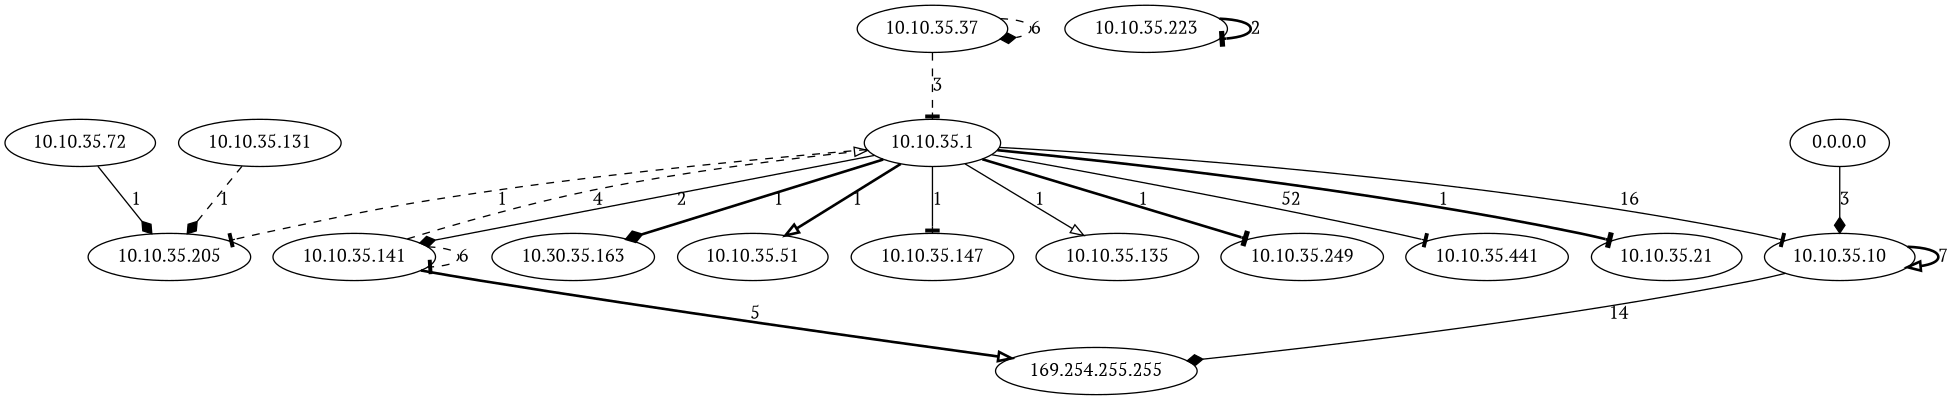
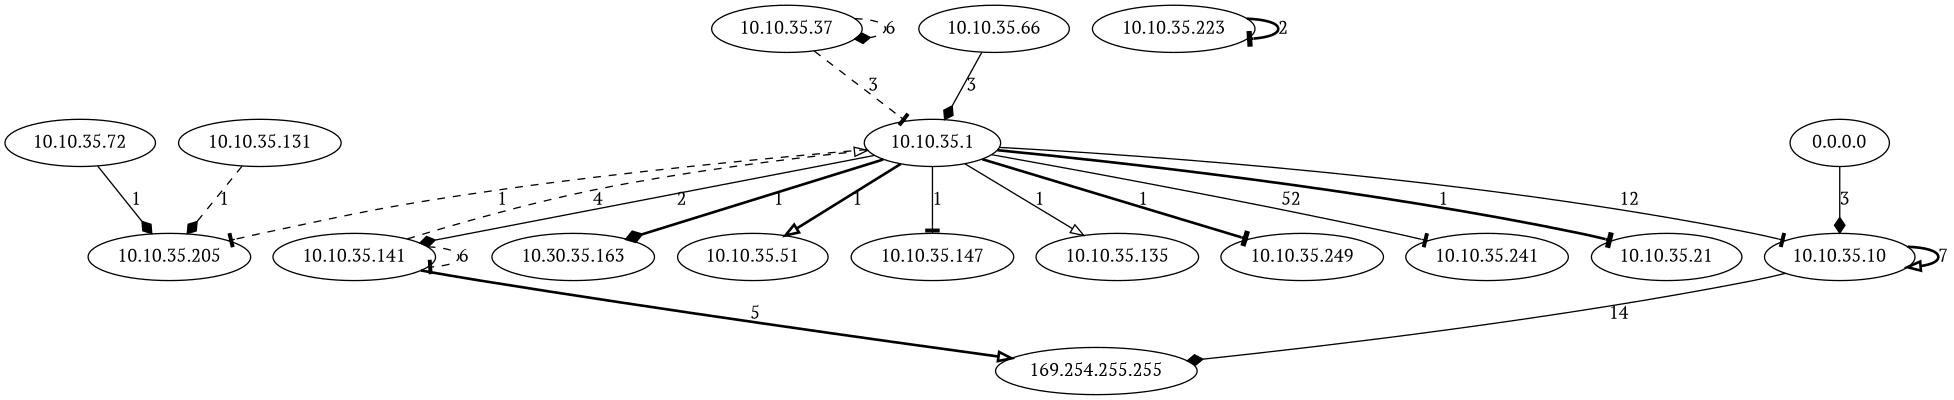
  digraph {
    fontname="PT Serif"
    node [fontname="PT Serif"]
    edge [arrowhead=tee fontname="PT Serif" style=solid]
    "10.10.35.72"
    "10.10.35.205"
    "10.10.35.37"
    "10.10.35.1"
    "10.10.35.21"
    "10.10.35.10"
    n7 [label="10.30.35.163"]
    "10.10.35.51"
    "10.10.35.147"
    "10.10.35.135"
    "10.10.35.141"
    "10.10.35.249"
-   "10.10.35.241" [label="10.10.35.441"]
+   "10.10.35.241"
    "169.254.255.255"
    "0.0.0.0"
    "10.10.35.223"
+   "10.10.35.66"
    "10.10.35.131"
    "10.10.35.72" -> "10.10.35.205" [arrowhead=diamond label=1]
    "10.10.35.37" -> "10.10.35.37" [arrowhead=diamond label=6 style=dashed]
    "10.10.35.37" -> "10.10.35.1" [label=3 style=dashed]
    "10.10.35.1" -> "10.10.35.205" [label=1 style=dashed]
    "10.10.35.1" -> "10.10.35.21" [label=1 style=bold]
-   "10.10.35.1" -> "10.10.35.10" [label=16]
+   "10.10.35.1" -> "10.10.35.10" [label=12]
    "10.10.35.1" -> n7 [arrowhead=diamond label=1 style=bold]
    "10.10.35.1" -> "10.10.35.51" [arrowhead=onormal label=1 style=bold]
    "10.10.35.1" -> "10.10.35.147" [label=1]
    "10.10.35.1" -> "10.10.35.135" [arrowhead=onormal label=1]
    "10.10.35.1" -> "10.10.35.141" [arrowhead=diamond label=2]
    "10.10.35.1" -> "10.10.35.249" [label=1 style=bold]
    "10.10.35.1" -> "10.10.35.241" [label=52]
    "10.10.35.10" -> "10.10.35.10" [arrowhead=onormal label=7 style=bold]
    "10.10.35.10" -> "169.254.255.255" [arrowhead=diamond label=14]
    "10.10.35.141" -> "10.10.35.1" [arrowhead=onormal label=4 style=dashed]
    "10.10.35.141" -> "10.10.35.141" [label=6 style=dashed]
    "10.10.35.141" -> "169.254.255.255" [arrowhead=onormal label=5 style=bold]
    "0.0.0.0" -> "10.10.35.10" [arrowhead=diamond label=3]
    "10.10.35.223" -> "10.10.35.223" [label=2 style=bold]
+   "10.10.35.66" -> "10.10.35.1" [arrowhead=diamond label=3]
    "10.10.35.131" -> "10.10.35.205" [arrowhead=diamond label=1 style=dashed]
  }
